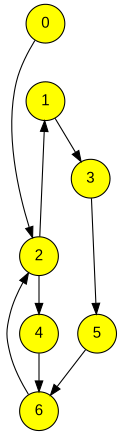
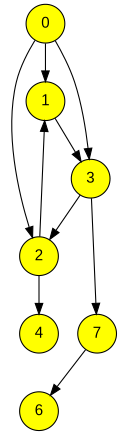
  digraph {
    node [fillcolor=yellow fontname=Arial shape=circle style=filled]
    0
    1
    2
    3
    4
-   5
+   5 [label=7]
    6
+   0 -> 1
    0 -> 2
+   0 -> 3
    1 -> 3
    2 -> 1
    2 -> 4
-   6 -> 2
+   3 -> 2
    3 -> 5
-   4 -> 6
    5 -> 6
  }
